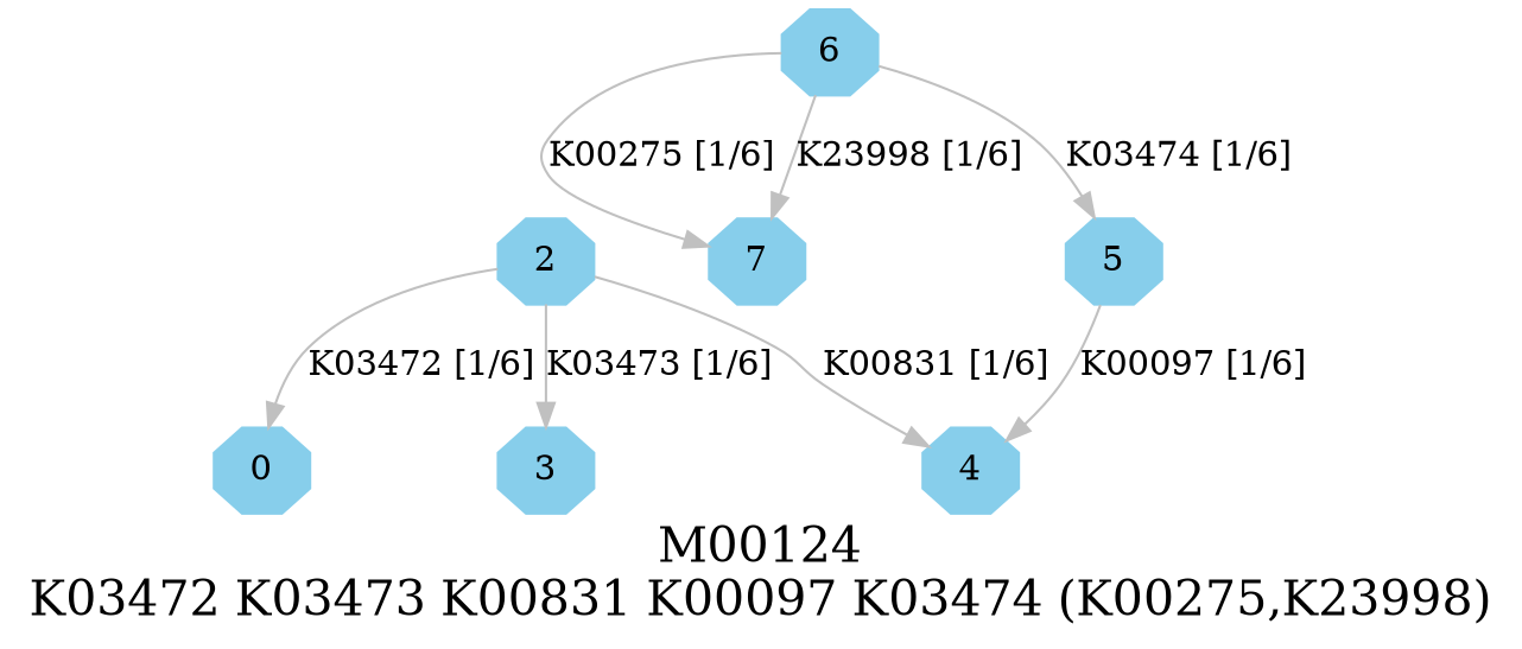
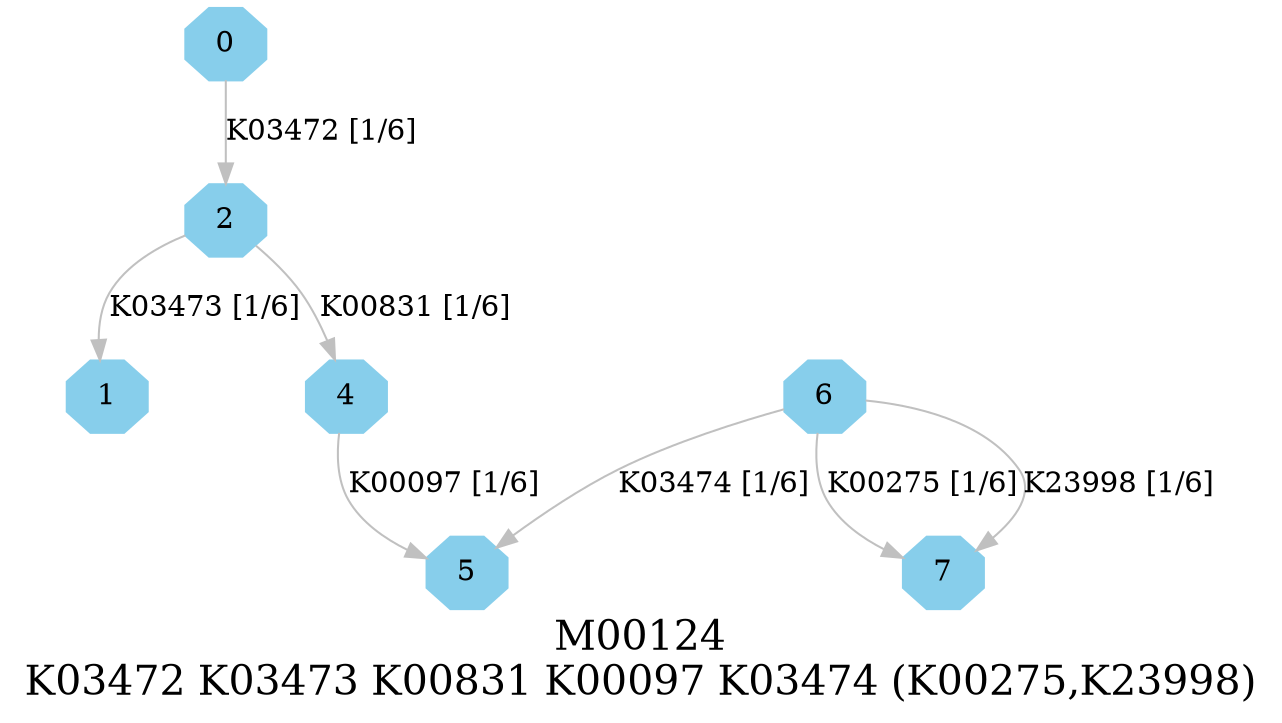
  digraph {
    fontsize=20
    label="M00124\nK03472 K03473 K00831 K00097 K03474 (K00275,K23998)"
    node [color=skyblue shape=octagon style=filled]
    edge [color=grey]
    0 [height=.3 width=.3]
    n2 [height=.3 label=7 width=.3]
    2 [height=.3 width=.3]
-   3 [height=.3 width=.3]
+   3 [height=.3 width=.3 label=1]
    4 [height=.3 width=.3]
    5 [height=.3 width=.3]
    6 [height=.3 width=.3]
    subgraph sub_1 {
      0
      n2
      2
      3
      4
      5
      6
    }
-   2 -> 0 [label="K03472 [1/6]"]
+   0 -> 2 [label="K03472 [1/6]"]
    2 -> 3 [label="K03473 [1/6]"]
    2 -> 4 [label="K00831 [1/6]"]
-   5 -> 4 [label="K00097 [1/6]"]
+   4 -> 5 [label="K00097 [1/6]"]
    6 -> n2 [label="K00275 [1/6]"]
    6 -> n2 [label="K23998 [1/6]"]
    6 -> 5 [label="K03474 [1/6]"]
  }
